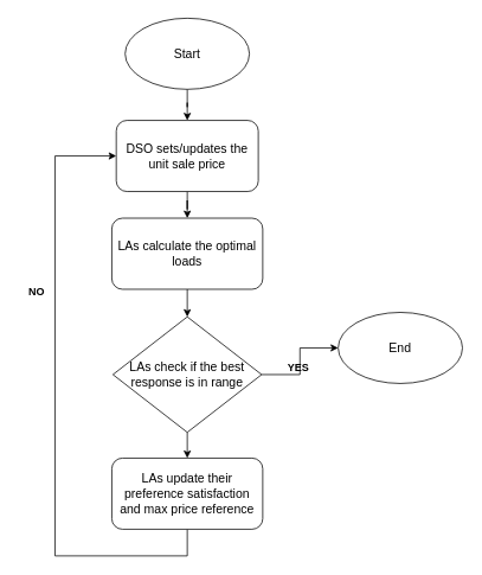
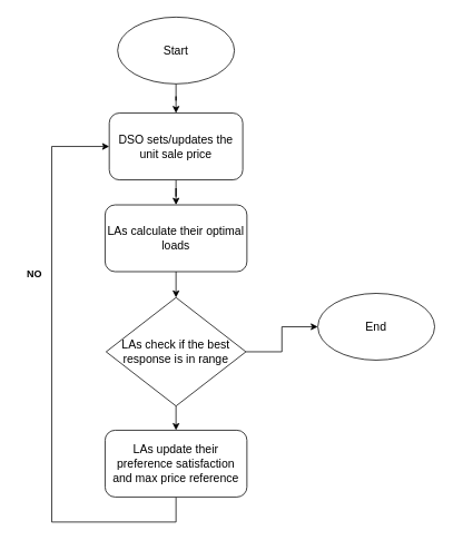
  <mxCell id="0" />
  <mxCell id="1" parent="0" />
  <mxCell id="2" style="edgeStyle=orthogonalEdgeStyle;rounded=0;orthogonalLoop=1;jettySize=auto;html=1;exitX=0.5;exitY=1;exitDx=0;exitDy=0;" parent="1" source="3" target="5" edge="1"><mxGeometry relative="1" as="geometry" /></mxCell>
  <mxCell id="3" value="&lt;font style=&quot;font-size: 14px;&quot;&gt;DSO sets/updates the unit sale price&lt;/font&gt;" style="rounded=1;whiteSpace=wrap;html=1;fontSize=12;glass=0;strokeWidth=1;shadow=0;" parent="1" vertex="1"><mxGeometry x="130" y="135" width="160" height="80" as="geometry" /></mxCell>
  <mxCell id="4" style="edgeStyle=orthogonalEdgeStyle;rounded=0;orthogonalLoop=1;jettySize=auto;html=1;exitX=0.5;exitY=1;exitDx=0;exitDy=0;entryX=0.5;entryY=0;entryDx=0;entryDy=0;" parent="1" source="5" target="11" edge="1"><mxGeometry relative="1" as="geometry" /></mxCell>
- <mxCell id="5" value="&lt;font style=&quot;font-size: 14px;&quot;&gt;LAs calculate the optimal loads&lt;/font&gt;" style="rounded=1;whiteSpace=wrap;html=1;fontSize=12;glass=0;strokeWidth=1;shadow=0;" parent="1" vertex="1"><mxGeometry x="125" y="245" width="170" height="80" as="geometry" /></mxCell>
+ <mxCell id="5" value="&lt;font style=&quot;font-size: 14px;&quot;&gt;LAs calculate their optimal loads&lt;/font&gt;" style="rounded=1;whiteSpace=wrap;html=1;fontSize=12;glass=0;strokeWidth=1;shadow=0;" parent="1" vertex="1"><mxGeometry x="125" y="245" width="170" height="80" as="geometry" /></mxCell>
  <mxCell id="6" style="edgeStyle=orthogonalEdgeStyle;rounded=0;orthogonalLoop=1;jettySize=auto;html=1;entryX=0;entryY=0.5;entryDx=0;entryDy=0;exitX=0.5;exitY=1;exitDx=0;exitDy=0;" parent="1" source="15" target="3" edge="1"><mxGeometry relative="1" as="geometry"><mxPoint x="210" y="655" as="sourcePoint" /><mxPoint x="60" y="171" as="targetPoint" /><Array as="points"><mxPoint x="210" y="625" /><mxPoint x="61" y="625" /><mxPoint x="61" y="175" /></Array></mxGeometry></mxCell>
  <mxCell id="7" style="edgeStyle=orthogonalEdgeStyle;rounded=0;orthogonalLoop=1;jettySize=auto;html=1;entryX=0.5;entryY=0;entryDx=0;entryDy=0;" parent="1" source="8" target="3" edge="1"><mxGeometry relative="1" as="geometry" /></mxCell>
  <mxCell id="8" value="&lt;font style=&quot;font-size: 14px;&quot;&gt;Start&lt;/font&gt;" style="ellipse;whiteSpace=wrap;html=1;" parent="1" vertex="1"><mxGeometry x="140" y="20" width="140" height="80" as="geometry" /></mxCell>
  <mxCell id="9" style="edgeStyle=orthogonalEdgeStyle;rounded=0;orthogonalLoop=1;jettySize=auto;html=1;exitX=1;exitY=0.5;exitDx=0;exitDy=0;entryX=0;entryY=0.5;entryDx=0;entryDy=0;" parent="1" source="11" target="14" edge="1"><mxGeometry relative="1" as="geometry"><mxPoint x="380" y="440" as="targetPoint" /></mxGeometry></mxCell>
  <mxCell id="10" style="edgeStyle=orthogonalEdgeStyle;rounded=0;orthogonalLoop=1;jettySize=auto;html=1;exitX=0.5;exitY=1;exitDx=0;exitDy=0;entryX=0.5;entryY=0;entryDx=0;entryDy=0;" parent="1" source="11" target="15" edge="1"><mxGeometry relative="1" as="geometry"><mxPoint x="210.5" y="565" as="targetPoint" /></mxGeometry></mxCell>
  <mxCell id="11" value="&lt;font style=&quot;font-size: 14px;&quot;&gt;LAs check if the best&lt;br&gt;response is in range&lt;/font&gt;" style="rhombus;whiteSpace=wrap;html=1;" parent="1" vertex="1"><mxGeometry x="126.25" y="356" width="167.5" height="130" as="geometry" /></mxCell>
- <mxCell id="12" value="&lt;b&gt;YES&lt;/b&gt;" style="text;html=1;align=center;verticalAlign=middle;resizable=0;points=[];autosize=1;strokeColor=none;fillColor=none;" parent="1" vertex="1"><mxGeometry x="310" y="399" width="50" height="30" as="geometry" /></mxCell>
  <mxCell id="13" value="&lt;b&gt;NO&lt;/b&gt;" style="text;html=1;align=center;verticalAlign=middle;resizable=0;points=[];autosize=1;strokeColor=none;fillColor=none;" parent="1" vertex="1"><mxGeometry x="20" y="313" width="40" height="30" as="geometry" /></mxCell>
  <mxCell id="14" value="&lt;font style=&quot;font-size: 14px;&quot;&gt;End&lt;br&gt;&lt;/font&gt;" style="ellipse;whiteSpace=wrap;html=1;" parent="1" vertex="1"><mxGeometry x="380" y="351" width="140" height="80" as="geometry" /></mxCell>
  <mxCell id="15" value="&lt;font style=&quot;font-size: 14px;&quot;&gt;LAs update their preference satisfaction and max price reference&lt;/font&gt;" style="rounded=1;whiteSpace=wrap;html=1;fontSize=12;glass=0;strokeWidth=1;shadow=0;" parent="1" vertex="1"><mxGeometry x="125" y="515" width="170" height="80" as="geometry" /></mxCell>
